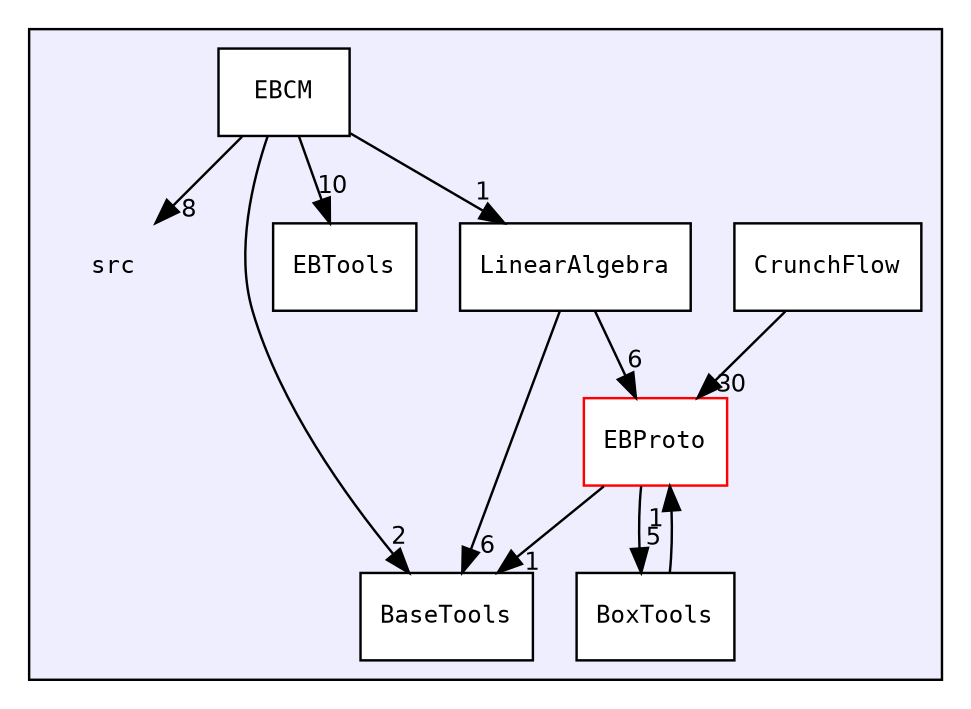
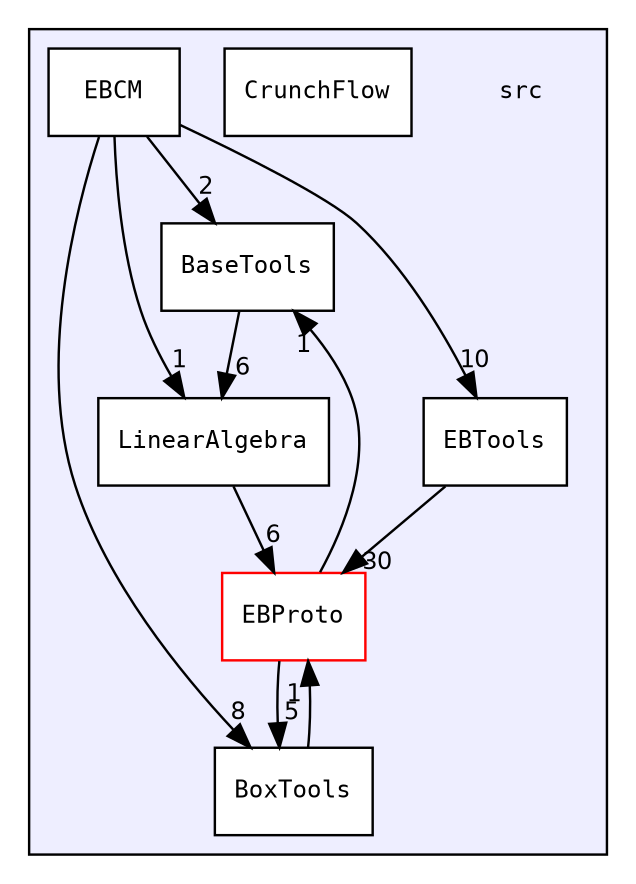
  digraph {
    compound=true
    fontname="DejaVu Sans Mono"
    node [fontname="DejaVu Sans Mono" fontsize=10 shape=box color=black fillcolor=white style=filled]
    edge [fontname="DejaVu Sans Mono" headlabel=1 labeldistance=1.5 labelfontname=Helvetica labelfontsize=10]
    n1 [label=src shape=plaintext color="" fillcolor="" style=""]
    n2 [label=BaseTools]
    n3 [label=BoxTools]
    n4 [label=CrunchFlow]
    n5 [label=EBCM]
    n6 [color=red label=EBProto]
    n7 [label=EBTools]
    n8 [label=LinearAlgebra]
    subgraph cluster_1 {
      bgcolor="#eeeeff"
      pencolor=black
      n1
      n2
      n3
      n4
      n5
      n6
      n7
      n8
    }
    n3 -> n6
    n5 -> n2 [headlabel=2]
-   n5 -> n1 [headlabel=8]
+   n5 -> n3 [headlabel=8]
    n5 -> n7 [headlabel=10]
    n5 -> n8
    n6 -> n2
    n6 -> n3 [headlabel=5]
-   n4 -> n6 [headlabel=30]
-   n8 -> n2 [headlabel=6]
+   n7 -> n6 [headlabel=30]
+   n2 -> n8 [headlabel=6]
    n8 -> n6 [headlabel=6]
  }
